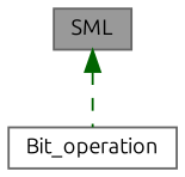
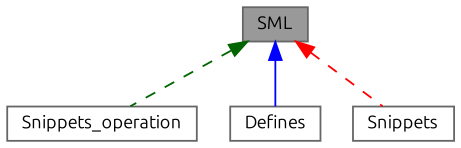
  digraph {
    fontname=Ubuntu
    rankdir=TB
    node [color=grey40 fillcolor=white fontname=Ubuntu fontsize=10 shape=box style=filled]
    edge [dir=back fontname=Ubuntu fontsize=10 labelfontname=Helvetica labelfontsize=10 shape=plaintext style=dashed]
-   n1 [height=0.2 label=Bit_operation width=0.4]
+   n1 [height=0.2 label=Snippets_operation width=0.4]
+   n2 [height=0.2 label=Defines width=0.4]
    n3 [color=gray40 fillcolor=grey60 fontcolor=black height=0.2 label=SML width=0.4]
+   n4 [height=0.2 label=Snippets width=0.4]
    n3 -> n1 [color=darkgreen]
+   n3 -> n2 [color=blue style=solid]
+   n3 -> n4 [color=red]
  }
